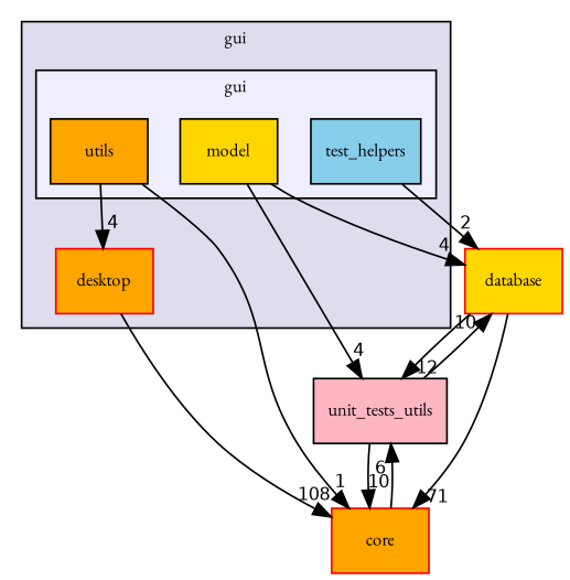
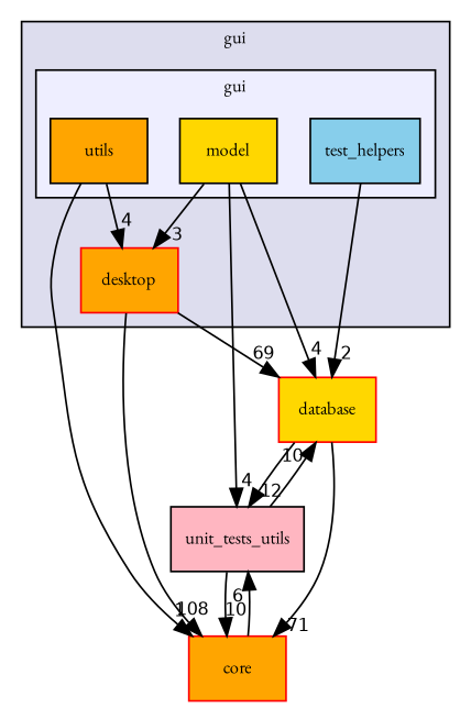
  digraph {
    compound=true
    fontname="EB Garamond"
    node [fillcolor=orange fontname="EB Garamond" fontsize=10 shape=box style=filled]
    edge [fontname="EB Garamond" headlabel=4 labeldistance=1.5 labelfontname=Helvetica labelfontsize=10]
    n1 [fillcolor=gold label=model]
    n2 [fillcolor=skyblue label=test_helpers]
    n3 [label=utils]
    n4 [color=red label=desktop]
    n5 [color=red fillcolor=gold label=database]
    n6 [fillcolor=lightpink label=unit_tests_utils]
    n7 [color=red label=core]
    subgraph cluster_1 {
      bgcolor="#ddddee"
      fontsize=10
      label=gui
      pencolor=black
      n4
      subgraph cluster_2 {
        bgcolor="#eeeeff"
        fontsize=10
        label=gui
        pencolor=black
        n1
        n2
        n3
      }
    }
+   n1 -> n4 [headlabel=3]
    n1 -> n5
    n1 -> n6
    n2 -> n5 [headlabel=2]
    n3 -> n4
    n3 -> n7 [headlabel=1]
+   n4 -> n5 [headlabel=69]
    n4 -> n7 [headlabel=108]
    n5 -> n6 [headlabel=12]
    n5 -> n7 [headlabel=71]
    n6 -> n5 [headlabel=10]
    n6 -> n7 [headlabel=10]
    n7 -> n6 [headlabel=6]
  }
